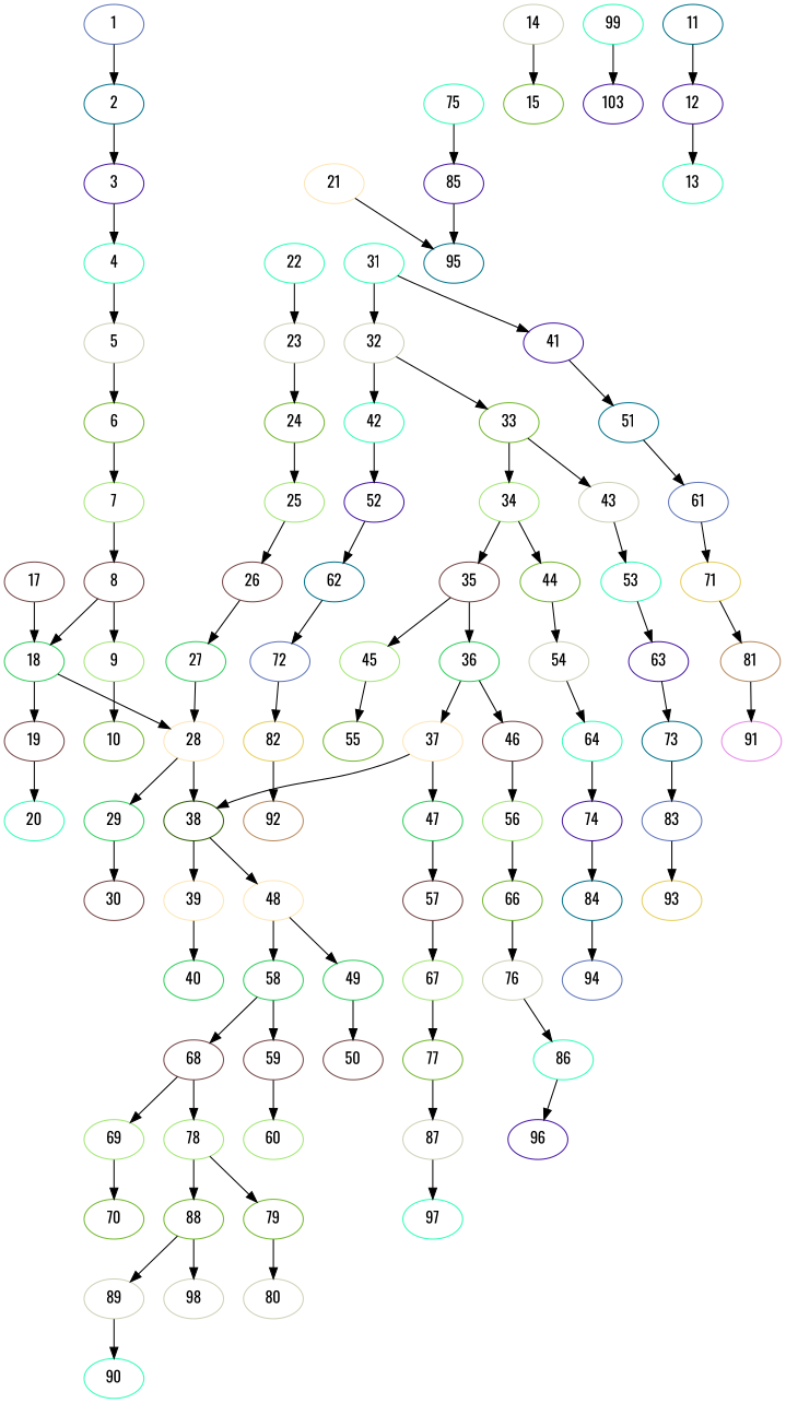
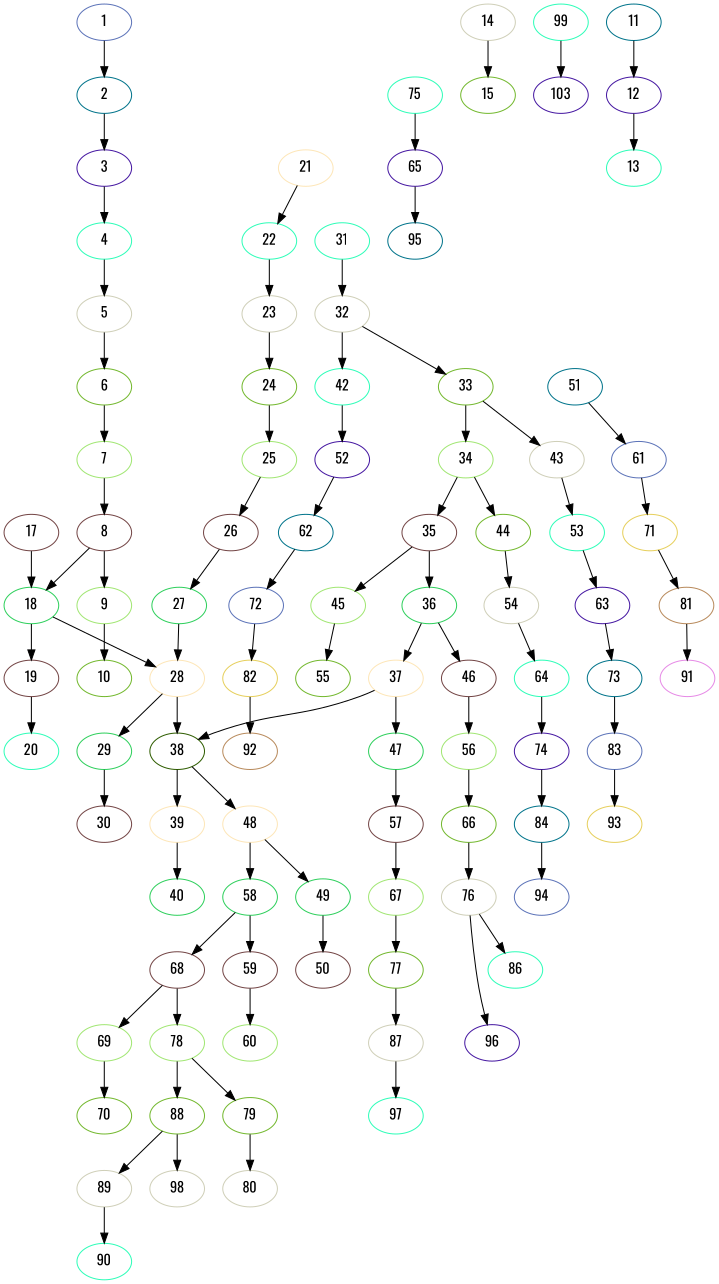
  digraph {
    fontname=Oswald
    node [color="#2efdb8" fontname=Oswald]
    edge [color=black fontname=Oswald]
    38 [color="#2e5c00"]
    48 [color="#fde6b8"]
    39 [color="#fde6b8"]
    58 [color="#2ecf5c"]
    49 [color="#2ecf5c"]
    40 [color="#2ecf5c"]
    28 [color="#fde6b8"]
    29 [color="#2ecf5c"]
    30 [color="#734545"]
    37 [color="#fde6b8"]
    47 [color="#2ecf5c"]
    57 [color="#734545"]
    68 [color="#734545"]
    59 [color="#734545"]
    50 [color="#734545"]
    18 [color="#2ecf5c"]
    19 [color="#734545"]
    20
    27 [color="#2ecf5c"]
    36 [color="#2ecf5c"]
    46 [color="#734545"]
    56 [color="#a1e673"]
    67 [color="#a1e673"]
    78 [color="#a1e673"]
    69 [color="#a1e673"]
    60 [color="#a1e673"]
    8 [color="#734545"]
    9 [color="#a1e673"]
    10 [color="#73b82e"]
    17 [color="#734545"]
    26 [color="#734545"]
    35 [color="#734545"]
    45 [color="#a1e673"]
    55 [color="#73b82e"]
    66 [color="#73b82e"]
    77 [color="#73b82e"]
    88 [color="#73b82e"]
    79 [color="#73b82e"]
    70 [color="#73b82e"]
    7 [color="#a1e673"]
    25 [color="#a1e673"]
    34 [color="#a1e673"]
    44 [color="#73b82e"]
    54 [color="#cfcfb8"]
    76 [color="#cfcfb8"]
    87 [color="#cfcfb8"]
    98 [color="#cfcfb8"]
    89 [color="#cfcfb8"]
    80 [color="#cfcfb8"]
    6 [color="#73b82e"]
    15 [color="#73b82e"]
    24 [color="#73b82e"]
    33 [color="#73b82e"]
    43 [color="#cfcfb8"]
    53
    64
    86
    97
    90
    5 [color="#cfcfb8"]
    14 [color="#cfcfb8"]
    23 [color="#cfcfb8"]
    32 [color="#cfcfb8"]
    42
    52 [color="#4517a1"]
    63 [color="#4517a1"]
    74 [color="#4517a1"]
    75
-   85 [color="#4517a1"]
+   85 [color="#4517a1" label=65]
    96 [color="#4517a1"]
    99
    n72 [color="#4517a1" label=103]
    4
    13
    22
    31
-   41 [color="#4517a1"]
    51 [color="#00738a"]
    62 [color="#00738a"]
    73 [color="#00738a"]
    84 [color="#00738a"]
    95 [color="#00738a"]
    3 [color="#4517a1"]
    12 [color="#4517a1"]
    21 [color="#fde6b8"]
    61 [color="#5c73b8"]
    72 [color="#5c73b8"]
    83 [color="#5c73b8"]
    94 [color="#5c73b8"]
    2 [color="#00738a"]
    11 [color="#00738a"]
    71 [color="#e6cf5c"]
    82 [color="#e6cf5c"]
    93 [color="#e6cf5c"]
    1 [color="#5c73b8"]
    81 [color="#b88a5c"]
    92 [color="#b88a5c"]
    91 [color="#e68ae6"]
    38 -> 48
    38 -> 39
    48 -> 58
    48 -> 49
    39 -> 40
    58 -> 68
    58 -> 59
    49 -> 50
    28 -> 38
    28 -> 29
    29 -> 30
    37 -> 38
    37 -> 47
    47 -> 57
    57 -> 67
    68 -> 78
    68 -> 69
    59 -> 60
    18 -> 28
    18 -> 19
    19 -> 20
    27 -> 28
    36 -> 37
    36 -> 46
    46 -> 56
    56 -> 66
    67 -> 77
    78 -> 88
    78 -> 79
    69 -> 70
    8 -> 18
    8 -> 9
    9 -> 10
    17 -> 18
    26 -> 27
    35 -> 36
    35 -> 45
    45 -> 55
    66 -> 76
    77 -> 87
    88 -> 98
    88 -> 89
    79 -> 80
    7 -> 8
    25 -> 26
    34 -> 35
    34 -> 44
    44 -> 54
    54 -> 64
    76 -> 86
    87 -> 97
    89 -> 90
    6 -> 7
    24 -> 25
    33 -> 34
    33 -> 43
    43 -> 53
    53 -> 63
    64 -> 74
-   86 -> 96
+   76 -> 96
    5 -> 6
    14 -> 15
    23 -> 24
    32 -> 33
    32 -> 42
    42 -> 52
    52 -> 62
    63 -> 73
    74 -> 84
    75 -> 85
    85 -> 95
    99 -> n72
    4 -> 5
    22 -> 23
    31 -> 32
-   31 -> 41
-   41 -> 51
    51 -> 61
    62 -> 72
    73 -> 83
    84 -> 94
    3 -> 4
    12 -> 13
-   21 -> 95
+   21 -> 22
    61 -> 71
    72 -> 82
    83 -> 93
    2 -> 3
    11 -> 12
    71 -> 81
    82 -> 92
    1 -> 2
    81 -> 91
  }
